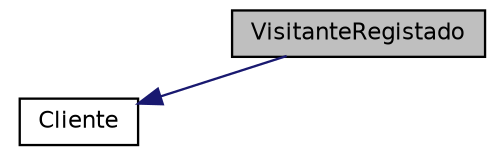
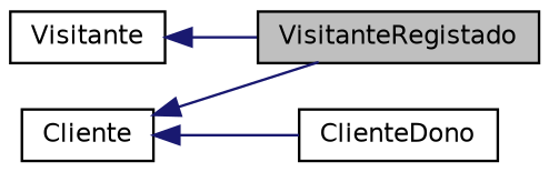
  digraph {
    rankdir=LR
    node [color=black fillcolor=white fontname=Helvetica fontsize=10 shape=record style=filled]
    edge [color=midnightblue dir=back fontname=Helvetica fontsize=10 labelfontname=Helvetica labelfontsize=10 style=solid]
    n1 [fillcolor=grey75 fontcolor=black height=0.2 label=VisitanteRegistado width=0.4]
    n2 [height=0.2 label=Cliente width=0.4]
+   n3 [height=0.2 label=ClienteDono width=0.4]
+   n4 [height=0.2 label=Visitante width=0.4]
    n2 -> n1
+   n2 -> n3
+   n4 -> n1
  }
